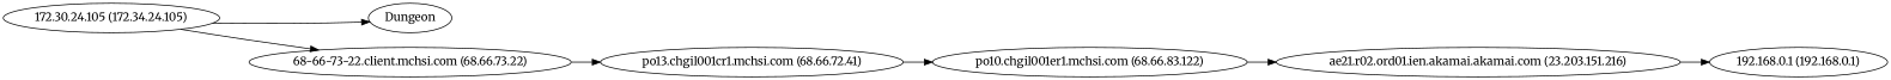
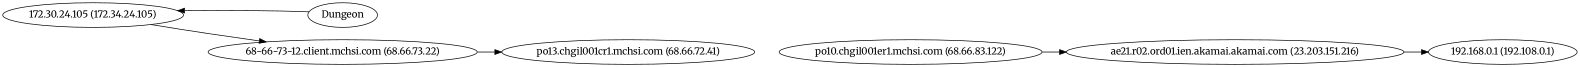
  digraph {
    fontname=Merriweather
    rankdir=LR
    node [fontname=Merriweather]
    edge [fontname=Merriweather]
    n1 [label="172.30.24.105 (172.34.24.105)"]
    Dungeon
-   "68-66-73-22.client.mchsi.com (68.66.73.22)"
+   "68-66-73-22.client.mchsi.com (68.66.73.22)" [label="68-66-73-12.client.mchsi.com (68.66.73.22)"]
    "po13.chgil001cr1.mchsi.com (68.66.72.41)"
    n5 [label="po10.chgil001er1.mchsi.com (68.66.83.122)"]
    n6 [label="ae21.r02.ord01.ien.akamai.akamai.com (23.203.151.216)"]
-   "192.168.0.1 (192.168.0.1)"
+   "192.168.0.1 (192.168.0.1)" [label="192.168.0.1 (192.108.0.1)"]
    n1 -> "68-66-73-22.client.mchsi.com (68.66.73.22)"
-   n1 -> Dungeon
+   Dungeon -> n1
    "68-66-73-22.client.mchsi.com (68.66.73.22)" -> "po13.chgil001cr1.mchsi.com (68.66.72.41)"
-   "po13.chgil001cr1.mchsi.com (68.66.72.41)" -> n5
    n5 -> n6
    n6 -> "192.168.0.1 (192.168.0.1)"
  }
